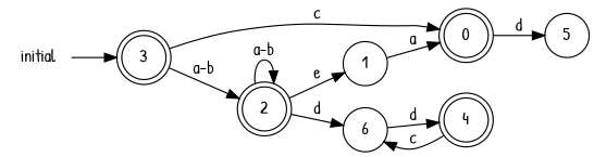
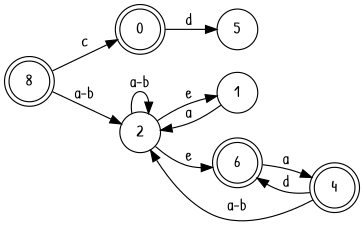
  digraph {
    fontname="Patrick Hand"
    rankdir=LR
    node [fontname="Patrick Hand" shape=circle]
    edge [fontname="Patrick Hand"]
    0 [shape=doublecircle]
    5
    1
-   2 [shape=doublecircle]
-   6
+   2
+   6 [shape=doublecircle]
    4 [shape=doublecircle]
-   3 [shape=doublecircle]
-   initial [shape=plaintext]
+   3 [shape=doublecircle label=8]
    0 -> 5 [label=d]
-   1 -> 0 [label=a]
+   1 -> 2 [label=a]
    2 -> 1 [label=e]
    2 -> 2 [label="a-b"]
-   2 -> 6 [label=d]
-   6 -> 4 [label=d]
-   4 -> 6 [label=c]
+   2 -> 6 [label=e]
+   6 -> 4 [label=a]
+   4 -> 2 [label="a-b"]
+   4 -> 6 [label=d]
    3 -> 0 [label=c]
    3 -> 2 [label="a-b"]
-   initial -> 3
  }
